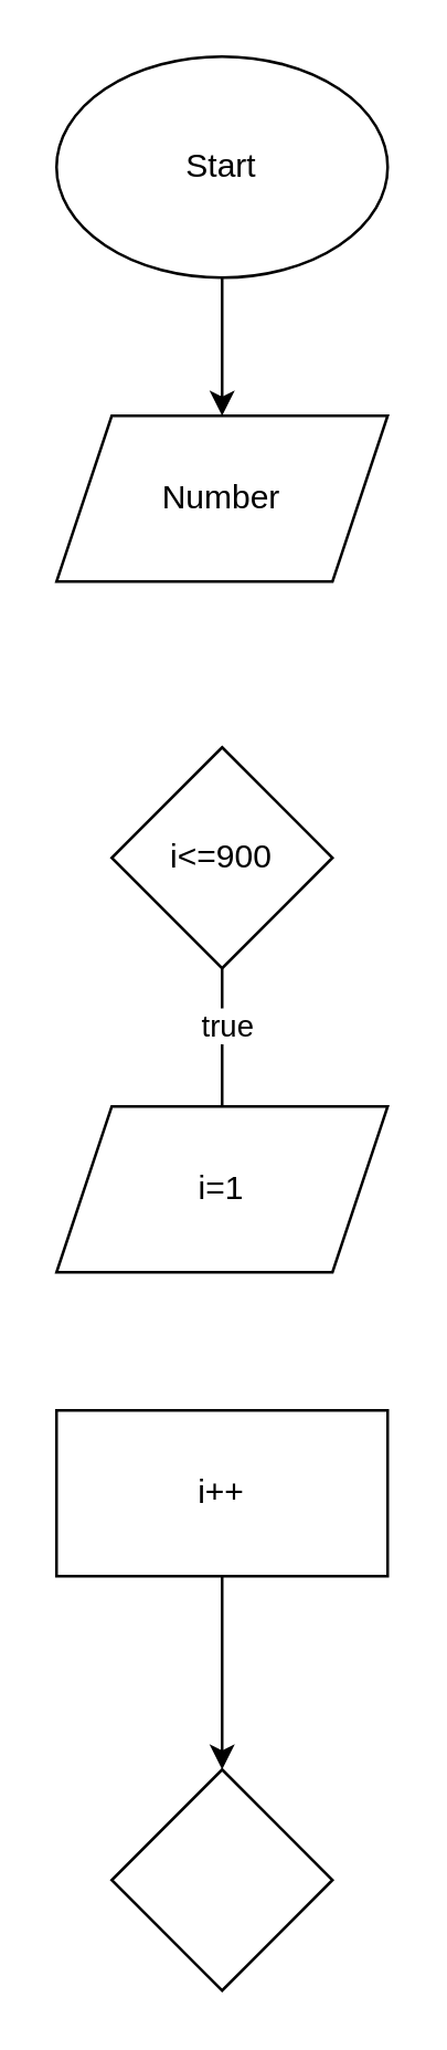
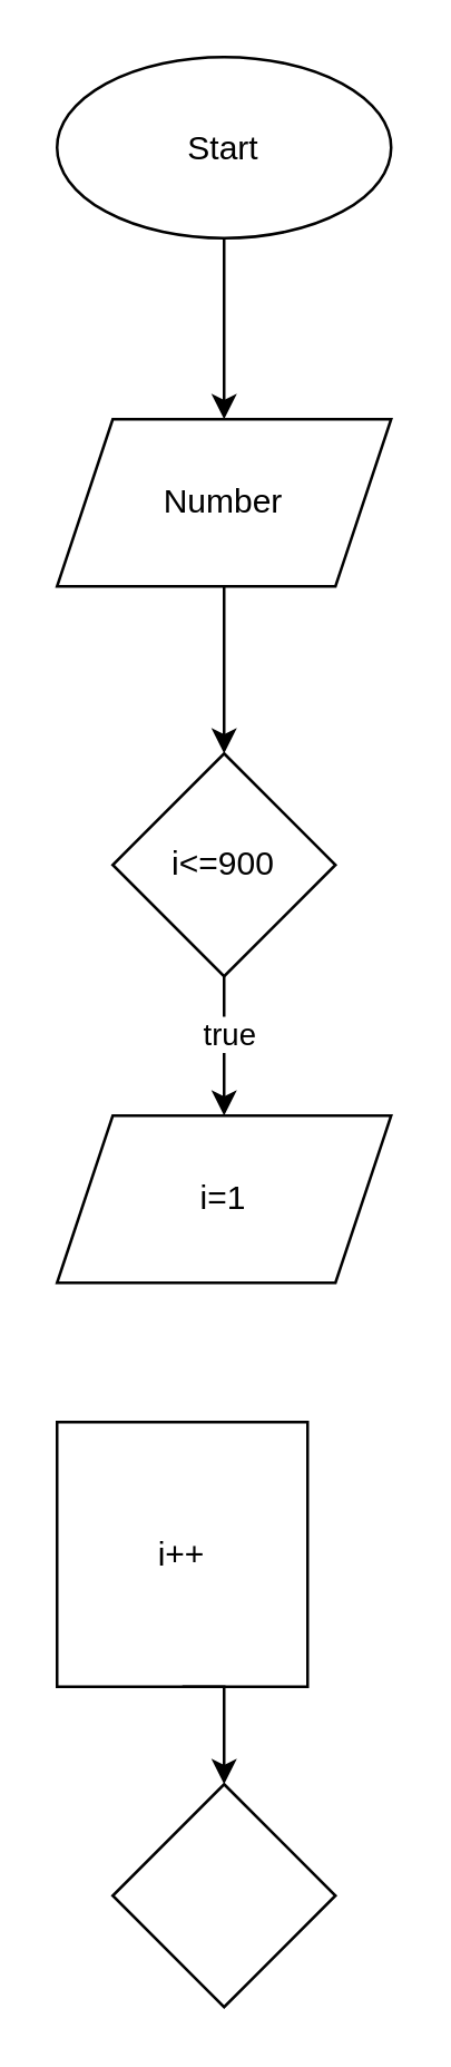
  <mxCell id="0" />
  <mxCell id="1" parent="0" />
  <mxCell id="2" style="edgeStyle=orthogonalEdgeStyle;rounded=0;orthogonalLoop=1;jettySize=auto;html=1;exitX=0.5;exitY=1;exitDx=0;exitDy=0;" edge="1" parent="1" source="3" target="5"><mxGeometry relative="1" as="geometry" /></mxCell>
- <mxCell id="3" value="&lt;font style=&quot;vertical-align: inherit;&quot;&gt;&lt;font style=&quot;vertical-align: inherit;&quot;&gt;Start&lt;/font&gt;&lt;/font&gt;" style="ellipse;whiteSpace=wrap;html=1;" vertex="1" parent="1"><mxGeometry x="20" width="120" height="80" as="geometry" y="20" /></mxCell>
+ <mxCell id="3" value="&lt;font style=&quot;vertical-align: inherit;&quot;&gt;&lt;font style=&quot;vertical-align: inherit;&quot;&gt;Start&lt;/font&gt;&lt;/font&gt;" style="ellipse;whiteSpace=wrap;html=1;" vertex="1" parent="1"><mxGeometry x="20" y="20" width="120" height="65" as="geometry" /></mxCell>
+ <mxCell id="4" style="edgeStyle=orthogonalEdgeStyle;rounded=0;orthogonalLoop=1;jettySize=auto;html=1;exitX=0.5;exitY=1;exitDx=0;exitDy=0;" edge="1" parent="1" source="5" target="8"><mxGeometry relative="1" as="geometry" /></mxCell>
  <mxCell id="5" value="&lt;font style=&quot;vertical-align: inherit;&quot;&gt;&lt;font style=&quot;vertical-align: inherit;&quot;&gt;Number&lt;/font&gt;&lt;/font&gt;" style="shape=parallelogram;perimeter=parallelogramPerimeter;whiteSpace=wrap;html=1;fixedSize=1;" vertex="1" parent="1"><mxGeometry x="20" y="150" width="120" height="60" as="geometry" /></mxCell>
- <mxCell id="6" style="edgeStyle=orthogonalEdgeStyle;rounded=0;orthogonalLoop=1;jettySize=auto;html=1;exitX=0.5;exitY=1;exitDx=0;exitDy=0;endArrow=none;" edge="1" parent="1" source="8" target="9"><mxGeometry relative="1" as="geometry" /></mxCell>
+ <mxCell id="6" style="edgeStyle=orthogonalEdgeStyle;rounded=0;orthogonalLoop=1;jettySize=auto;html=1;exitX=0.5;exitY=1;exitDx=0;exitDy=0;" edge="1" parent="1" source="8" target="9"><mxGeometry relative="1" as="geometry" /></mxCell>
  <mxCell id="7" value="true" style="edgeLabel;html=1;align=center;verticalAlign=middle;resizable=0;points=[];" vertex="1" connectable="0" parent="6"><mxGeometry x="-0.2" y="1" relative="1" as="geometry"><mxPoint as="offset" /></mxGeometry></mxCell>
  <mxCell id="8" value="i&amp;lt;=900" style="rhombus;whiteSpace=wrap;html=1;" vertex="1" parent="1"><mxGeometry x="40" y="270" width="80" height="80" as="geometry" /></mxCell>
  <mxCell id="9" value="i=1" style="shape=parallelogram;perimeter=parallelogramPerimeter;whiteSpace=wrap;html=1;fixedSize=1;" vertex="1" parent="1"><mxGeometry x="20" y="400" width="120" height="60" as="geometry" /></mxCell>
- <mxCell id="10" value="i++" style="rounded=0;whiteSpace=wrap;html=1;" vertex="1" parent="1"><mxGeometry x="20" y="510" width="120" height="60" as="geometry" /></mxCell>
+ <mxCell id="10" value="i++" style="rounded=0;whiteSpace=wrap;html=1;" vertex="1" parent="1"><mxGeometry x="20" y="510" width="90" height="95" as="geometry" /></mxCell>
  <mxCell id="11" value="" style="rhombus;whiteSpace=wrap;html=1;" vertex="1" parent="1"><mxGeometry x="40" y="640" width="80" height="80" as="geometry" /></mxCell>
  <mxCell id="12" style="edgeStyle=orthogonalEdgeStyle;rounded=0;orthogonalLoop=1;jettySize=auto;html=1;exitX=0.5;exitY=1;exitDx=0;exitDy=0;entryX=0.5;entryY=0;entryDx=0;entryDy=0;entryPerimeter=0;" edge="1" parent="1" source="10" target="11"><mxGeometry relative="1" as="geometry" /></mxCell>
